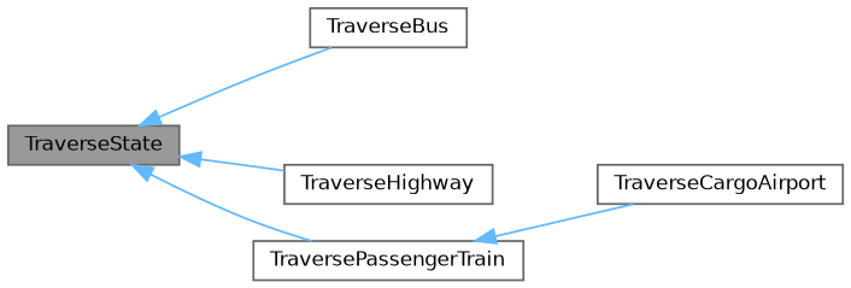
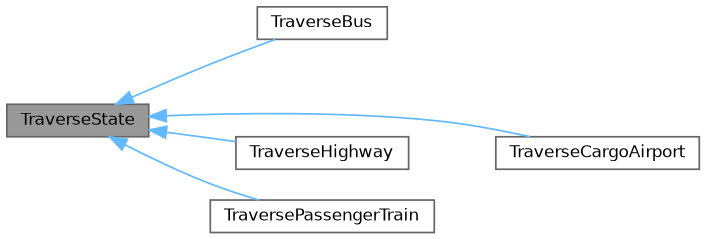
  digraph {
    rankdir=LR
    node [color=gray40 fillcolor=white fontname=Helvetica fontsize=10 shape=box style=filled]
    edge [color=steelblue1 dir=back fontname=Helvetica fontsize=10 labelfontname=Helvetica labelfontsize=10 style=solid]
    n1 [fillcolor=grey60 fontcolor=black height=0.2 label=TraverseState width=0.4]
    n2 [height=0.2 label=TraverseBus width=0.4]
    n3 [height=0.2 label=TraverseCargoAirport width=0.4]
    n4 [height=0.2 label=TraverseHighway width=0.4]
    n5 [height=0.2 label=TraversePassengerTrain width=0.4]
    n1 -> n2
-   n5 -> n3
+   n1 -> n3
    n1 -> n4
    n1 -> n5
  }
